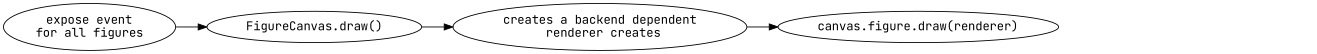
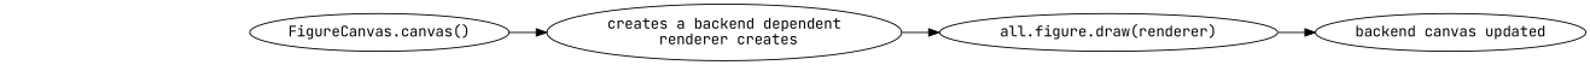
  digraph {
    fontname="JetBrains Mono"
    rankdir=LR
    node [fontname="JetBrains Mono"]
    edge [fontname="JetBrains Mono"]
-   n1 [label="expose event\nfor all figures"]
-   n2 [label="FigureCanvas.draw()"]
+   n2 [label="FigureCanvas.canvas()"]
    n3 [label="creates a backend dependent\n renderer creates"]
-   n4 [label="canvas.figure.draw(renderer)"]
-   n1 -> n2
+   n4 [label="all.figure.draw(renderer)"]
+   n5 [label="backend canvas updated"]
    n2 -> n3
    n3 -> n4
+   n4 -> n5
  }
